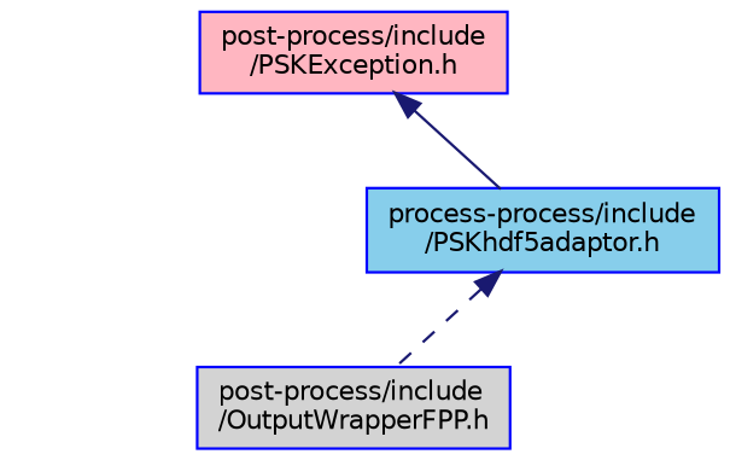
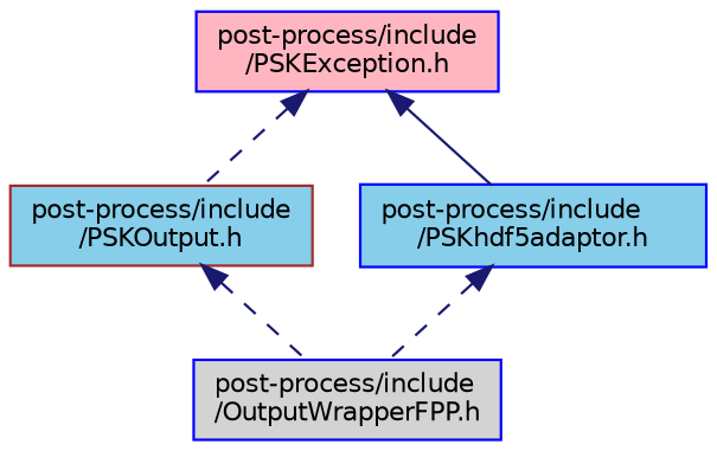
  digraph {
    node [color=blue fillcolor=skyblue fontname=Helvetica fontsize=10 shape=record style=filled]
    edge [color=midnightblue dir=back fontname=Helvetica fontsize=10 labelfontname=Helvetica labelfontsize=10 style=dashed]
    n1 [fillcolor=lightpink fontcolor=black height=0.2 label="post-process/include\l/PSKException.h" width=0.4]
-   n3 [height=0.2 label="process-process/include\l/PSKhdf5adaptor.h" width=0.4]
+   n2 [color=brown height=0.2 label="post-process/include\l/PSKOutput.h" width=0.4]
+   n3 [height=0.2 label="post-process/include\l/PSKhdf5adaptor.h" width=0.4]
    n4 [fillcolor=lightgrey height=0.2 label="post-process/include\l/OutputWrapperFPP.h" width=0.4]
+   n1 -> n2
    n1 -> n3 [style=solid]
+   n2 -> n4
    n3 -> n4
  }
